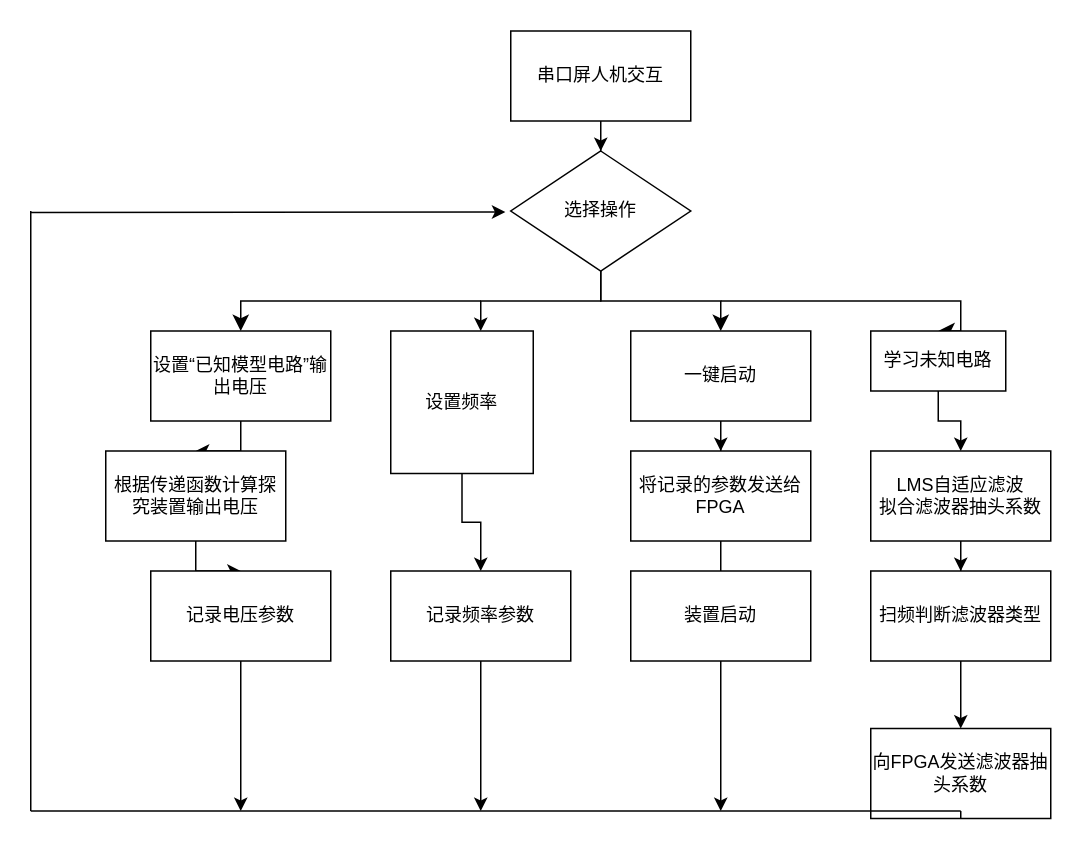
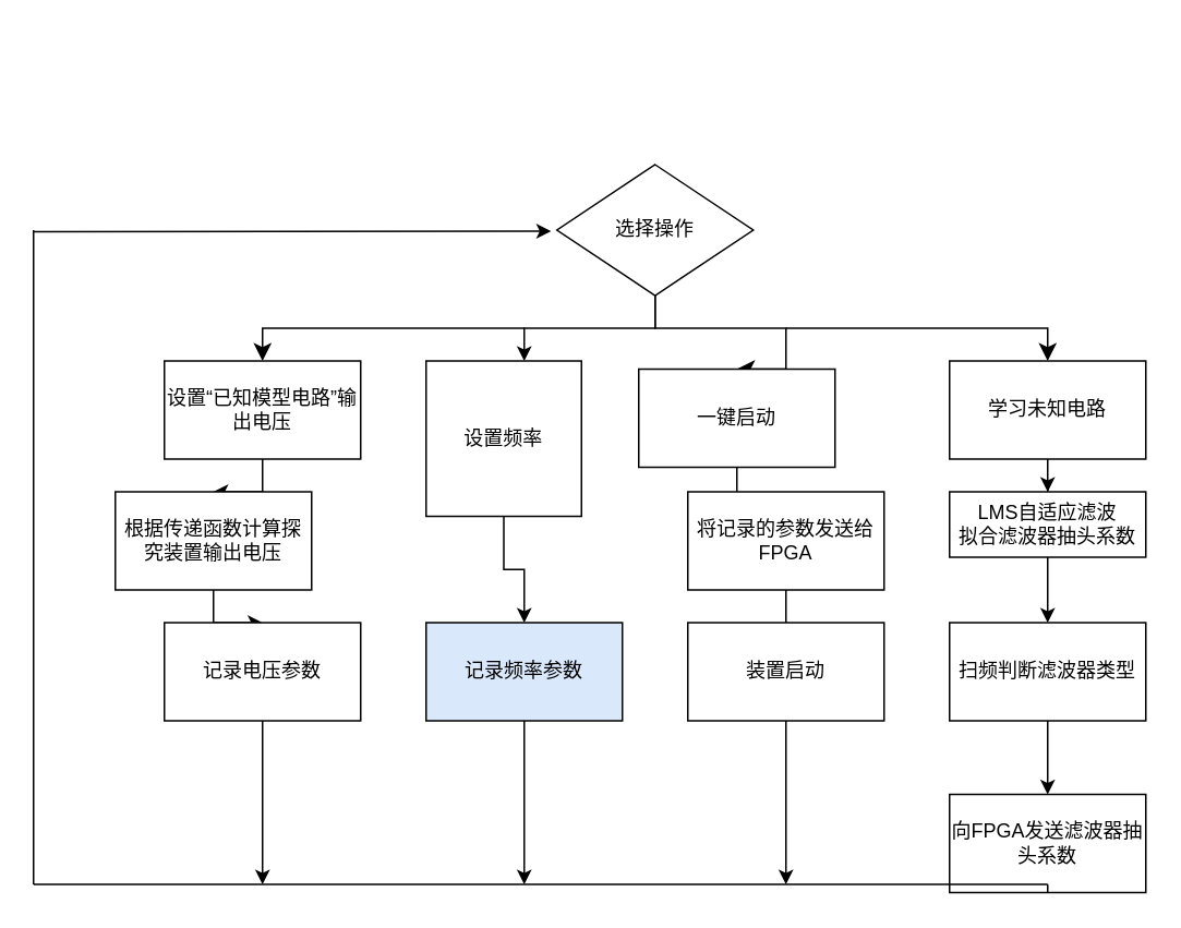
  <mxCell id="0" />
  <mxCell id="1" parent="0" />
- <mxCell id="2" value="" style="edgeStyle=orthogonalEdgeStyle;rounded=0;orthogonalLoop=1;jettySize=auto;html=1;" parent="1" source="3" target="5" edge="1"><mxGeometry relative="1" as="geometry" /></mxCell>
- <mxCell id="3" value="串口屏人机交互" style="whiteSpace=wrap;html=1;rounded=0;" parent="1" vertex="1"><mxGeometry x="340" y="20" width="120" height="60" as="geometry" /></mxCell>
  <mxCell id="4" value="" style="edgeStyle=orthogonalEdgeStyle;rounded=0;orthogonalLoop=1;jettySize=auto;html=1;" parent="1" source="5" target="7" edge="1"><mxGeometry relative="1" as="geometry"><Array as="points"><mxPoint x="400" y="200" /><mxPoint x="320" y="200" /></Array></mxGeometry></mxCell>
  <mxCell id="5" value="选择操作" style="rhombus;whiteSpace=wrap;html=1;rounded=0;" parent="1" vertex="1"><mxGeometry x="340" y="100" width="120" height="80" as="geometry" /></mxCell>
  <mxCell id="6" value="" style="edgeStyle=orthogonalEdgeStyle;rounded=0;orthogonalLoop=1;jettySize=auto;html=1;" parent="1" source="7" target="20" edge="1"><mxGeometry relative="1" as="geometry" /></mxCell>
  <mxCell id="7" value="设置频率" style="whiteSpace=wrap;html=1;rounded=0;" parent="1" vertex="1"><mxGeometry x="260" y="220" width="95" height="95" as="geometry" /></mxCell>
  <mxCell id="8" value="" style="edgeStyle=segmentEdgeStyle;endArrow=classic;html=1;curved=0;rounded=0;endSize=8;startSize=8;entryX=0.5;entryY=0;entryDx=0;entryDy=0;" parent="1" target="10" edge="1"><mxGeometry width="50" height="50" relative="1" as="geometry"><mxPoint x="400" y="180" as="sourcePoint" /><mxPoint x="580" y="220" as="targetPoint" /><Array as="points"><mxPoint x="400" y="200" /><mxPoint x="480" y="200" /></Array></mxGeometry></mxCell>
  <mxCell id="9" value="" style="edgeStyle=orthogonalEdgeStyle;rounded=0;orthogonalLoop=1;jettySize=auto;html=1;" parent="1" source="10" target="22" edge="1"><mxGeometry relative="1" as="geometry" /></mxCell>
- <mxCell id="10" value="一键启动" style="whiteSpace=wrap;html=1;rounded=0;" parent="1" vertex="1"><mxGeometry x="420" y="220" width="120" height="60" as="geometry" /></mxCell>
+ <mxCell id="10" value="一键启动" style="whiteSpace=wrap;html=1;rounded=0;" parent="1" vertex="1"><mxGeometry x="390" y="225" width="120" height="60" as="geometry" /></mxCell>
  <mxCell id="11" value="" style="edgeStyle=orthogonalEdgeStyle;rounded=0;orthogonalLoop=1;jettySize=auto;html=1;" parent="1" source="12" target="18" edge="1"><mxGeometry relative="1" as="geometry" /></mxCell>
  <mxCell id="12" value="设置“已知模型电路”输出电压" style="whiteSpace=wrap;html=1;rounded=0;" parent="1" vertex="1"><mxGeometry x="100" y="220" width="120" height="60" as="geometry" /></mxCell>
  <mxCell id="13" value="" style="edgeStyle=segmentEdgeStyle;endArrow=classic;html=1;curved=0;rounded=0;endSize=8;startSize=8;entryX=0.5;entryY=0;entryDx=0;entryDy=0;" parent="1" target="12" edge="1"><mxGeometry width="50" height="50" relative="1" as="geometry"><mxPoint x="320" y="200" as="sourcePoint" /><mxPoint x="10" y="180" as="targetPoint" /></mxGeometry></mxCell>
  <mxCell id="14" value="" style="edgeStyle=segmentEdgeStyle;endArrow=classic;html=1;curved=0;rounded=0;endSize=8;startSize=8;entryX=0.5;entryY=0;entryDx=0;entryDy=0;" parent="1" target="16" edge="1"><mxGeometry width="50" height="50" relative="1" as="geometry"><mxPoint x="480" y="200" as="sourcePoint" /><mxPoint x="620" y="220" as="targetPoint" /><Array as="points"><mxPoint x="480" y="200" /><mxPoint x="640" y="200" /></Array></mxGeometry></mxCell>
  <mxCell id="15" value="" style="edgeStyle=orthogonalEdgeStyle;rounded=0;orthogonalLoop=1;jettySize=auto;html=1;" parent="1" source="16" target="25" edge="1"><mxGeometry relative="1" as="geometry" /></mxCell>
- <mxCell id="16" value="学习未知电路" style="whiteSpace=wrap;html=1;rounded=0;" parent="1" vertex="1"><mxGeometry x="580" y="220" width="90" height="40" as="geometry" /></mxCell>
+ <mxCell id="16" value="学习未知电路" style="whiteSpace=wrap;html=1;rounded=0;" parent="1" vertex="1"><mxGeometry x="580" y="220" width="120" height="60" as="geometry" /></mxCell>
  <mxCell id="17" value="" style="edgeStyle=orthogonalEdgeStyle;rounded=0;orthogonalLoop=1;jettySize=auto;html=1;" parent="1" source="18" target="19" edge="1"><mxGeometry relative="1" as="geometry" /></mxCell>
  <mxCell id="18" value="根据传递函数计算探究装置输出电压" style="whiteSpace=wrap;html=1;rounded=0;" parent="1" vertex="1"><mxGeometry x="70" y="300" width="120" height="60" as="geometry" /></mxCell>
  <mxCell id="19" value="记录电压参数" style="whiteSpace=wrap;html=1;rounded=0;" parent="1" vertex="1"><mxGeometry x="100" y="380" width="120" height="60" as="geometry" /></mxCell>
- <mxCell id="20" value="记录频率参数" style="whiteSpace=wrap;html=1;rounded=0;" parent="1" vertex="1"><mxGeometry x="260" y="380" width="120" height="60" as="geometry" /></mxCell>
+ <mxCell id="20" value="记录频率参数" style="whiteSpace=wrap;html=1;rounded=0;fillColor=#dae8fc;" parent="1" vertex="1"><mxGeometry x="260" y="380" width="120" height="60" as="geometry" /></mxCell>
  <mxCell id="21" value="" style="edgeStyle=orthogonalEdgeStyle;rounded=0;orthogonalLoop=1;jettySize=auto;html=1;endArrow=none;" parent="1" source="22" target="23" edge="1"><mxGeometry relative="1" as="geometry" /></mxCell>
  <mxCell id="22" value="将记录的参数发送给FPGA" style="whiteSpace=wrap;html=1;rounded=0;" parent="1" vertex="1"><mxGeometry x="420" y="300" width="120" height="60" as="geometry" /></mxCell>
  <mxCell id="23" value="装置启动" style="whiteSpace=wrap;html=1;rounded=0;" parent="1" vertex="1"><mxGeometry x="420" y="380" width="120" height="60" as="geometry" /></mxCell>
  <mxCell id="24" value="" style="edgeStyle=orthogonalEdgeStyle;rounded=0;orthogonalLoop=1;jettySize=auto;html=1;" parent="1" source="25" target="27" edge="1"><mxGeometry relative="1" as="geometry" /></mxCell>
- <mxCell id="25" value="LMS自适应滤波&lt;div&gt;拟合滤波器抽头系数&lt;/div&gt;" style="whiteSpace=wrap;html=1;rounded=0;" parent="1" vertex="1"><mxGeometry x="580" y="300" width="120" height="60" as="geometry" /></mxCell>
+ <mxCell id="25" value="LMS自适应滤波&lt;div&gt;拟合滤波器抽头系数&lt;/div&gt;" style="whiteSpace=wrap;html=1;rounded=0;" parent="1" vertex="1"><mxGeometry x="580" y="300" width="120" height="40" as="geometry" /></mxCell>
  <mxCell id="26" value="" style="edgeStyle=orthogonalEdgeStyle;rounded=0;orthogonalLoop=1;jettySize=auto;html=1;" parent="1" source="27" target="28" edge="1"><mxGeometry relative="1" as="geometry" /></mxCell>
  <mxCell id="27" value="扫频判断滤波器类型" style="whiteSpace=wrap;html=1;rounded=0;" parent="1" vertex="1"><mxGeometry x="580" y="380" width="120" height="60" as="geometry" /></mxCell>
  <mxCell id="28" value="向FPGA发送滤波器抽头系数" style="whiteSpace=wrap;html=1;rounded=0;" parent="1" vertex="1"><mxGeometry x="580" y="485" width="120" height="60" as="geometry" /></mxCell>
  <mxCell id="29" value="" style="endArrow=none;html=1;rounded=0;" parent="1" edge="1"><mxGeometry width="50" height="50" relative="1" as="geometry"><mxPoint x="20" y="540" as="sourcePoint" /><mxPoint x="640" y="540" as="targetPoint" /></mxGeometry></mxCell>
  <mxCell id="30" value="" style="endArrow=none;html=1;rounded=0;entryX=0.5;entryY=1;entryDx=0;entryDy=0;" parent="1" target="28" edge="1"><mxGeometry width="50" height="50" relative="1" as="geometry"><mxPoint x="640" y="540" as="sourcePoint" /><mxPoint x="470" y="620" as="targetPoint" /></mxGeometry></mxCell>
  <mxCell id="31" value="" style="endArrow=none;html=1;rounded=0;" parent="1" edge="1"><mxGeometry width="50" height="50" relative="1" as="geometry"><mxPoint x="20" y="540" as="sourcePoint" /><mxPoint x="20" y="140" as="targetPoint" /></mxGeometry></mxCell>
  <mxCell id="32" value="" style="endArrow=classic;html=1;rounded=0;entryX=-0.03;entryY=0.508;entryDx=0;entryDy=0;entryPerimeter=0;" parent="1" target="5" edge="1"><mxGeometry width="50" height="50" relative="1" as="geometry"><mxPoint x="20" y="141" as="sourcePoint" /><mxPoint x="220" y="75" as="targetPoint" /></mxGeometry></mxCell>
  <mxCell id="33" value="" style="endArrow=classic;html=1;rounded=0;exitX=0.5;exitY=1;exitDx=0;exitDy=0;" parent="1" source="19" edge="1"><mxGeometry width="50" height="50" relative="1" as="geometry"><mxPoint x="330" y="590" as="sourcePoint" /><mxPoint x="160" y="540" as="targetPoint" /></mxGeometry></mxCell>
  <mxCell id="34" value="" style="endArrow=classic;html=1;rounded=0;exitX=0.5;exitY=1;exitDx=0;exitDy=0;" parent="1" edge="1" source="20"><mxGeometry width="50" height="50" relative="1" as="geometry"><mxPoint x="319.76" y="520" as="sourcePoint" /><mxPoint x="320" y="540" as="targetPoint" /></mxGeometry></mxCell>
  <mxCell id="35" value="" style="endArrow=classic;html=1;rounded=0;exitX=0.5;exitY=1;exitDx=0;exitDy=0;" parent="1" edge="1" source="23"><mxGeometry width="50" height="50" relative="1" as="geometry"><mxPoint x="479.76" y="520" as="sourcePoint" /><mxPoint x="480" y="540" as="targetPoint" /></mxGeometry></mxCell>
